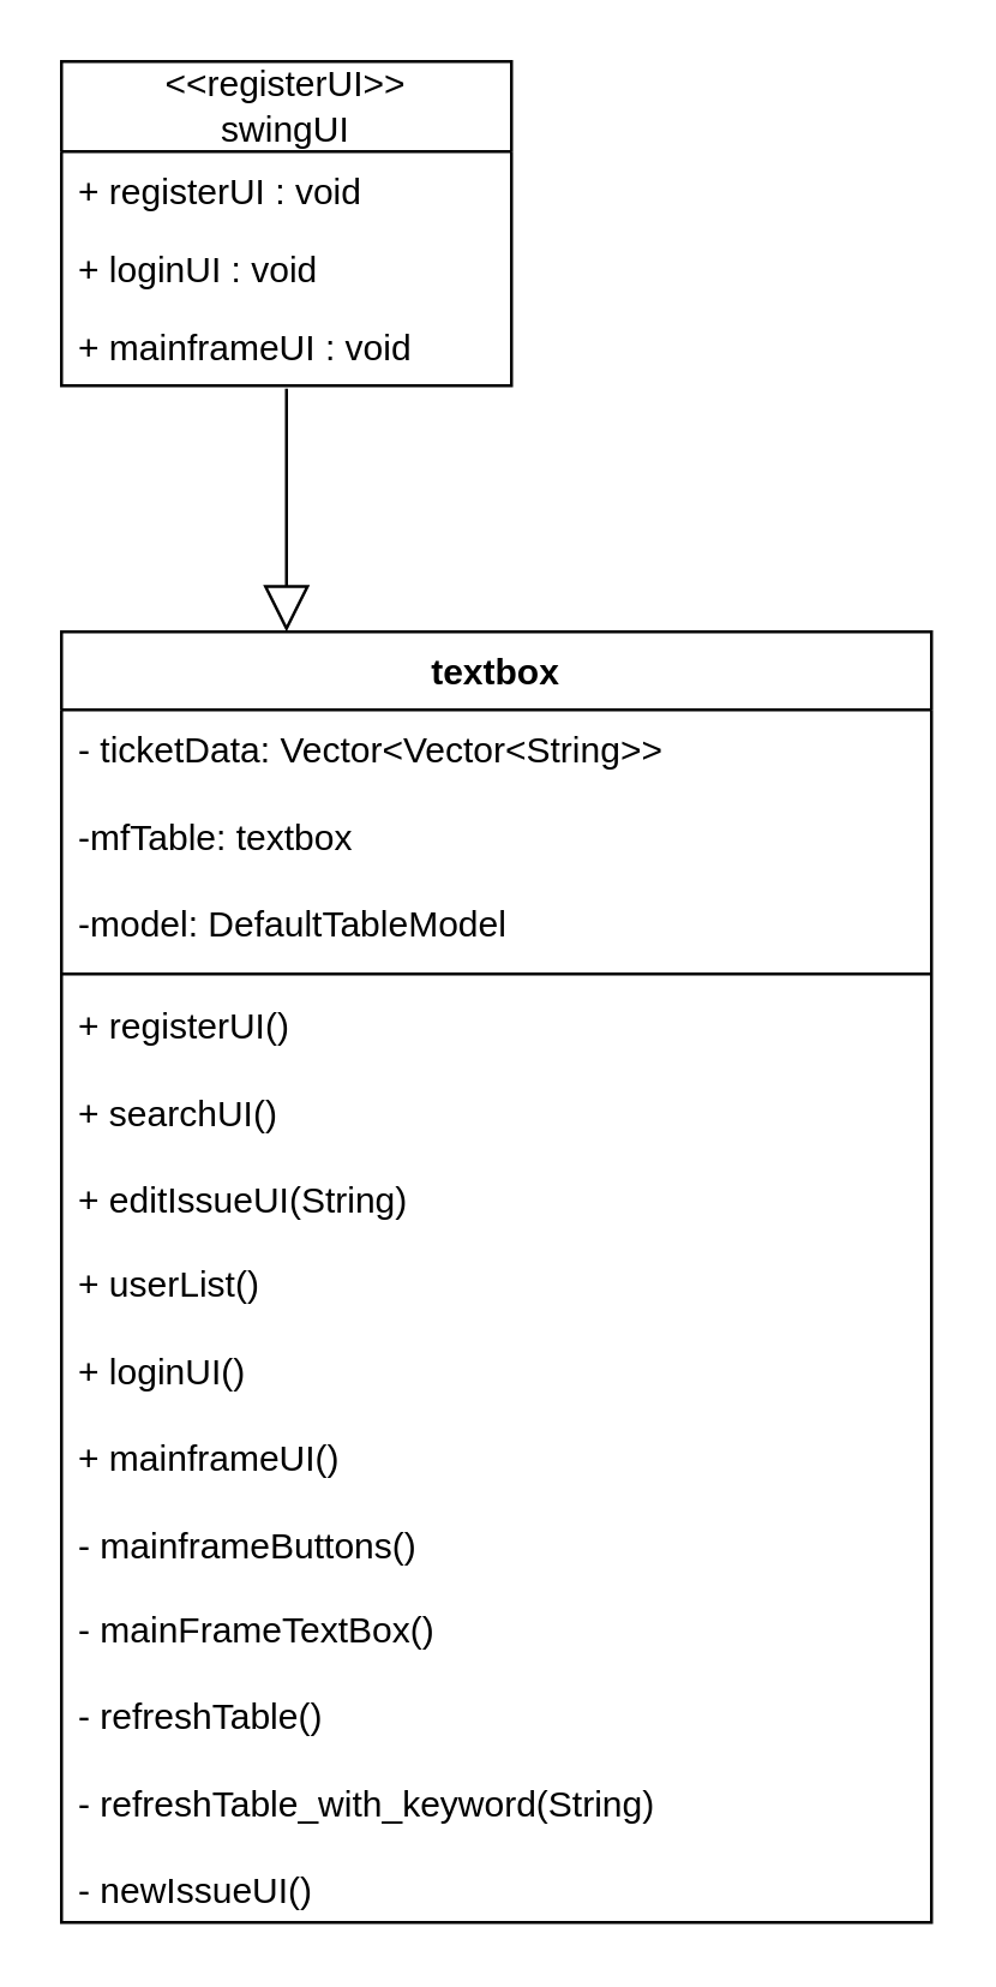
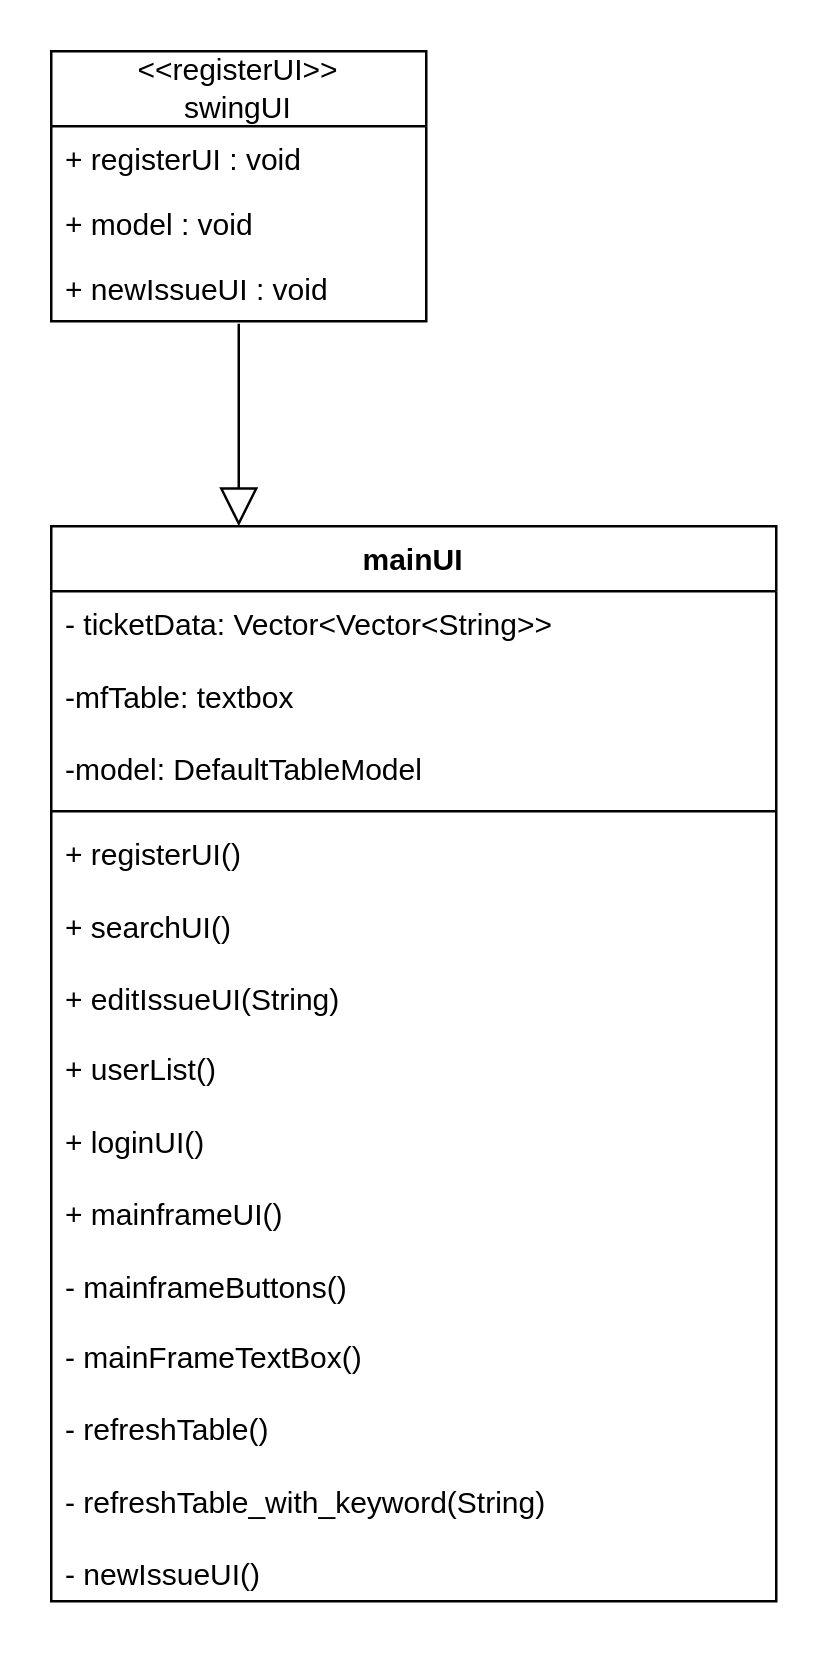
  <mxCell id="0" />
  <mxCell id="1" parent="0" />
- <mxCell id="2" value="textbox" style="swimlane;fontStyle=1;align=center;verticalAlign=top;childLayout=stackLayout;horizontal=1;startSize=26;horizontalStack=0;resizeParent=1;resizeParentMax=0;resizeLast=0;collapsible=1;marginBottom=0;whiteSpace=wrap;html=1;" parent="1" vertex="1"><mxGeometry x="20" y="210" width="290" height="430" as="geometry" /></mxCell>
+ <mxCell id="2" value="mainUI" style="swimlane;fontStyle=1;align=center;verticalAlign=top;childLayout=stackLayout;horizontal=1;startSize=26;horizontalStack=0;resizeParent=1;resizeParentMax=0;resizeLast=0;collapsible=1;marginBottom=0;whiteSpace=wrap;html=1;" parent="1" vertex="1"><mxGeometry x="20" y="210" width="290" height="430" as="geometry" /></mxCell>
  <mxCell id="3" value="- ticketData: Vector&amp;lt;Vector&amp;lt;String&amp;gt;&amp;gt;&lt;div&gt;&lt;br&gt;&lt;/div&gt;&lt;div&gt;-mfTable: textbox&lt;/div&gt;&lt;div&gt;&lt;br&gt;&lt;/div&gt;&lt;div&gt;-model: DefaultTableModel&amp;nbsp;&lt;/div&gt;" style="text;strokeColor=none;fillColor=none;align=left;verticalAlign=top;spacingLeft=4;spacingRight=4;overflow=hidden;rotatable=0;points=[[0,0.5],[1,0.5]];portConstraint=eastwest;whiteSpace=wrap;html=1;" parent="2" vertex="1"><mxGeometry y="26" width="290" height="84" as="geometry" /></mxCell>
  <mxCell id="4" value="" style="line;strokeWidth=1;fillColor=none;align=left;verticalAlign=middle;spacingTop=-1;spacingLeft=3;spacingRight=3;rotatable=0;labelPosition=right;points=[];portConstraint=eastwest;strokeColor=inherit;" parent="2" vertex="1"><mxGeometry y="110" width="290" height="8" as="geometry" /></mxCell>
  <mxCell id="5" value="+ registerUI()&lt;div&gt;&lt;br&gt;&lt;/div&gt;&lt;div&gt;+ searchUI()&lt;/div&gt;&lt;div&gt;&lt;br&gt;&lt;/div&gt;&lt;div&gt;+ editIssueUI(String)&lt;/div&gt;&lt;div&gt;&lt;br&gt;&lt;/div&gt;&lt;div&gt;+ userList()&lt;/div&gt;&lt;div&gt;&lt;br&gt;&lt;/div&gt;&lt;div&gt;+ loginUI()&lt;/div&gt;&lt;div&gt;&lt;br&gt;&lt;/div&gt;&lt;div&gt;+ mainframeUI()&lt;/div&gt;&lt;div&gt;&lt;br&gt;&lt;/div&gt;&lt;div&gt;- mainframeButtons()&lt;/div&gt;&lt;div&gt;&lt;br&gt;&lt;/div&gt;&lt;div&gt;- mainFrameTextBox()&lt;/div&gt;&lt;div&gt;&lt;br&gt;&lt;/div&gt;&lt;div&gt;- refreshTable()&lt;/div&gt;&lt;div&gt;&lt;br&gt;&lt;/div&gt;&lt;div&gt;- refreshTable_with_keyword(String)&lt;/div&gt;&lt;div&gt;&lt;br&gt;&lt;/div&gt;&lt;div&gt;- newIssueUI()&lt;/div&gt;" style="text;strokeColor=none;fillColor=none;align=left;verticalAlign=top;spacingLeft=4;spacingRight=4;overflow=hidden;rotatable=0;points=[[0,0.5],[1,0.5]];portConstraint=eastwest;whiteSpace=wrap;html=1;" parent="2" vertex="1"><mxGeometry y="118" width="290" height="312" as="geometry" /></mxCell>
  <mxCell id="6" value="&amp;lt;&amp;lt;registerUI&amp;gt;&amp;gt;&lt;div&gt;swingUI&lt;/div&gt;" style="swimlane;fontStyle=0;childLayout=stackLayout;horizontal=1;startSize=30;fillColor=none;horizontalStack=0;resizeParent=1;resizeParentMax=0;resizeLast=0;collapsible=1;marginBottom=0;whiteSpace=wrap;html=1;" vertex="1" parent="1"><mxGeometry x="20" y="20" width="150" height="108" as="geometry" /></mxCell>
  <mxCell id="7" value="+ registerUI : void" style="text;strokeColor=none;fillColor=none;align=left;verticalAlign=top;spacingLeft=4;spacingRight=4;overflow=hidden;rotatable=0;points=[[0,0.5],[1,0.5]];portConstraint=eastwest;whiteSpace=wrap;html=1;" vertex="1" parent="6"><mxGeometry y="30" width="150" height="26" as="geometry" /></mxCell>
- <mxCell id="8" value="+ loginUI : void" style="text;strokeColor=none;fillColor=none;align=left;verticalAlign=top;spacingLeft=4;spacingRight=4;overflow=hidden;rotatable=0;points=[[0,0.5],[1,0.5]];portConstraint=eastwest;whiteSpace=wrap;html=1;" vertex="1" parent="6"><mxGeometry y="56" width="150" height="26" as="geometry" /></mxCell>
- <mxCell id="9" value="+ mainframeUI : void" style="text;strokeColor=none;fillColor=none;align=left;verticalAlign=top;spacingLeft=4;spacingRight=4;overflow=hidden;rotatable=0;points=[[0,0.5],[1,0.5]];portConstraint=eastwest;whiteSpace=wrap;html=1;" vertex="1" parent="6"><mxGeometry y="82" width="150" height="26" as="geometry" /></mxCell>
+ <mxCell id="8" value="+ model : void" style="text;strokeColor=none;fillColor=none;align=left;verticalAlign=top;spacingLeft=4;spacingRight=4;overflow=hidden;rotatable=0;points=[[0,0.5],[1,0.5]];portConstraint=eastwest;whiteSpace=wrap;html=1;" vertex="1" parent="6"><mxGeometry y="56" width="150" height="26" as="geometry" /></mxCell>
+ <mxCell id="9" value="+ newIssueUI : void" style="text;strokeColor=none;fillColor=none;align=left;verticalAlign=top;spacingLeft=4;spacingRight=4;overflow=hidden;rotatable=0;points=[[0,0.5],[1,0.5]];portConstraint=eastwest;whiteSpace=wrap;html=1;" vertex="1" parent="6"><mxGeometry y="82" width="150" height="26" as="geometry" /></mxCell>
  <mxCell id="10" value="" style="endArrow=block;endFill=0;endSize=13;html=1;rounded=0;entryX=0.5;entryY=0;entryDx=0;entryDy=0;exitX=0.5;exitY=1.038;exitDx=0;exitDy=0;exitPerimeter=0;" edge="1" parent="1" source="9"><mxGeometry width="160" relative="1" as="geometry"><mxPoint x="20" y="130" as="sourcePoint" /><mxPoint x="95" y="210" as="targetPoint" /></mxGeometry></mxCell>
